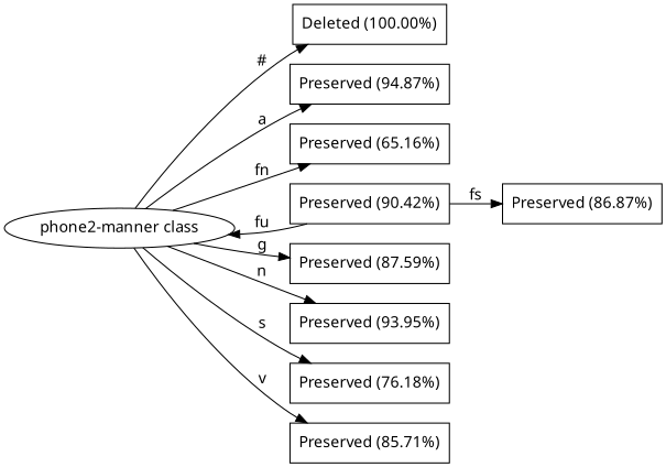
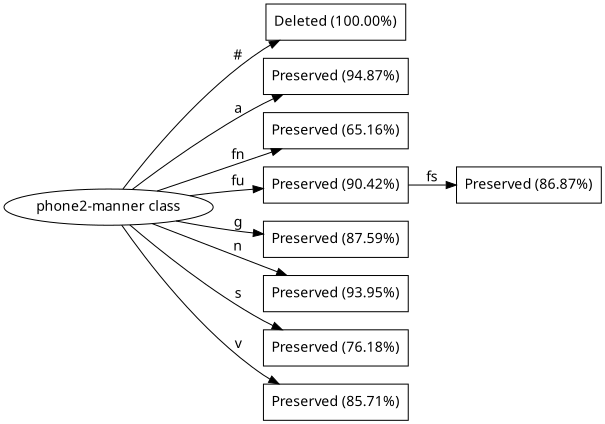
  digraph {
    fontname="Noto Sans"
    rankdir=LR
    node [fontname="Noto Sans" shape=box]
    edge [fontname="Noto Sans"]
    n1 [label="phone2-manner class" shape=ellipse]
    n2 [label="Deleted (100.00%)"]
    n3 [label="Preserved (94.87%)"]
    n4 [label="Preserved (65.16%)"]
    n5 [label="Preserved (90.42%)"]
    n6 [label="Preserved (87.59%)"]
    n7 [label="Preserved (93.95%)"]
    n8 [label="Preserved (76.18%)"]
    n9 [label="Preserved (85.71%)"]
    n10 [label="Preserved (86.87%)"]
    n1 -> n2 [label="#"]
    n1 -> n3 [label=a]
    n1 -> n4 [label=fn]
-   n5 -> n1 [label=fu]
+   n1 -> n5 [label=fu]
    n1 -> n6 [label=g]
    n1 -> n7 [label=n]
    n1 -> n8 [label=s]
    n1 -> n9 [label=v]
    n5 -> n10 [label=fs]
  }
